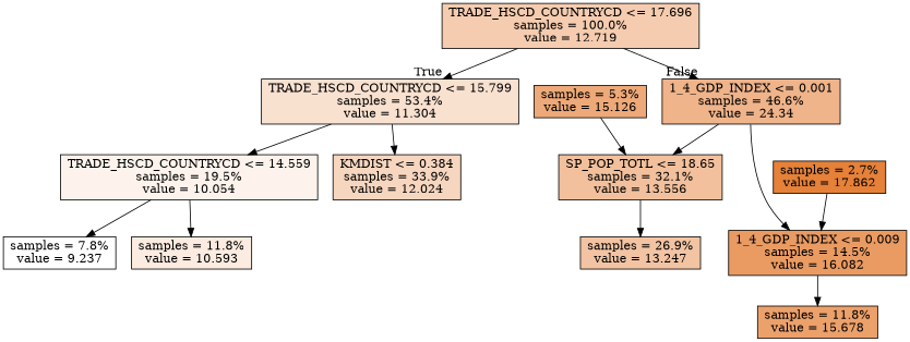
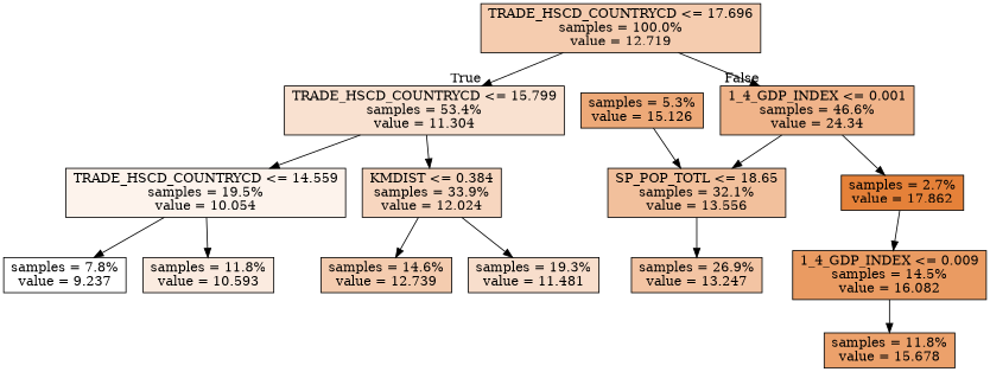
  digraph {
    node [color=black shape=box style=filled]
    n1 [fillcolor="#f5ccaf" label="TRADE_HSCD_COUNTRYCD <= 17.696\nsamples = 100.0%\nvalue = 12.719"]
    n2 [fillcolor="#f9e1d0" label="TRADE_HSCD_COUNTRYCD <= 15.799\nsamples = 53.4%\nvalue = 11.304"]
    n3 [fillcolor="#f0b48a" label="1_4_GDP_INDEX <= 0.001\nsamples = 46.6%\nvalue = 24.34"]
    n4 [fillcolor="#fdf3ec" label="TRADE_HSCD_COUNTRYCD <= 14.559\nsamples = 19.5%\nvalue = 10.054"]
    n5 [fillcolor="#f7d6bf" label="KMDIST <= 0.384\nsamples = 33.9%\nvalue = 12.024"]
    n6 [fillcolor="#f2c09c" label="SP_POP_TOTL <= 18.65\nsamples = 32.1%\nvalue = 13.556"]
    n7 [fillcolor="#ea9b62" label="1_4_GDP_INDEX <= 0.009\nsamples = 14.5%\nvalue = 16.082"]
    n8 [fillcolor="#ffffff" label="samples = 7.8%\nvalue = 9.237"]
    n9 [fillcolor="#fbebe0" label="samples = 11.8%\nvalue = 10.593"]
+   n10 [fillcolor="#f4ccaf" label="samples = 14.6%\nvalue = 12.739"]
+   n11 [fillcolor="#f8decc" label="samples = 19.3%\nvalue = 11.481"]
    n12 [fillcolor="#f3c4a3" label="samples = 26.9%\nvalue = 13.247"]
    n13 [fillcolor="#eca16b" label="samples = 11.8%\nvalue = 15.678"]
    n14 [fillcolor="#eda978" label="samples = 5.3%\nvalue = 15.126"]
    n15 [fillcolor="#e58139" label="samples = 2.7%\nvalue = 17.862"]
    n1 -> n2 [headlabel=True labelangle=45 labeldistance=2.5]
    n1 -> n3 [headlabel=False labelangle=-45 labeldistance=2.5]
    n2 -> n4
    n2 -> n5
    n3 -> n6
-   n3 -> n7
+   n3 -> n15
    n4 -> n8
    n4 -> n9
+   n5 -> n10
+   n5 -> n11
    n6 -> n12
    n7 -> n13
    n14 -> n6
    n15 -> n7
  }
